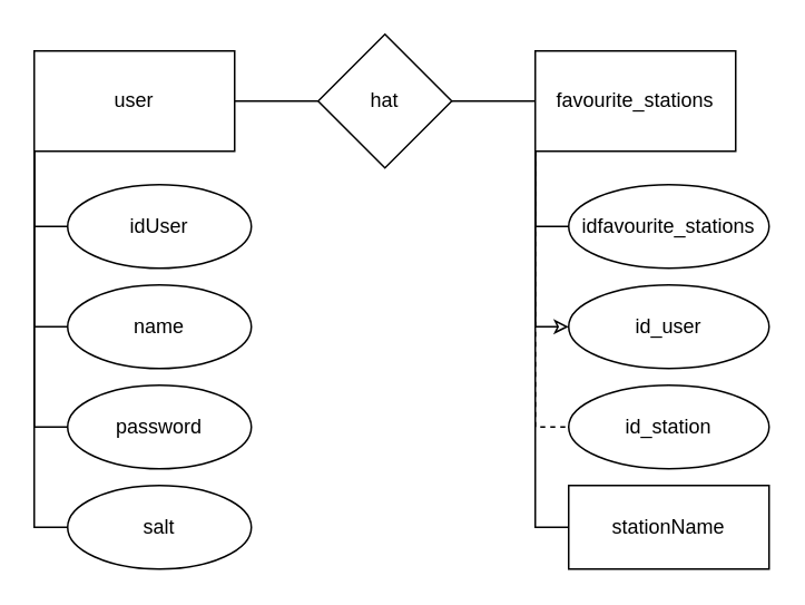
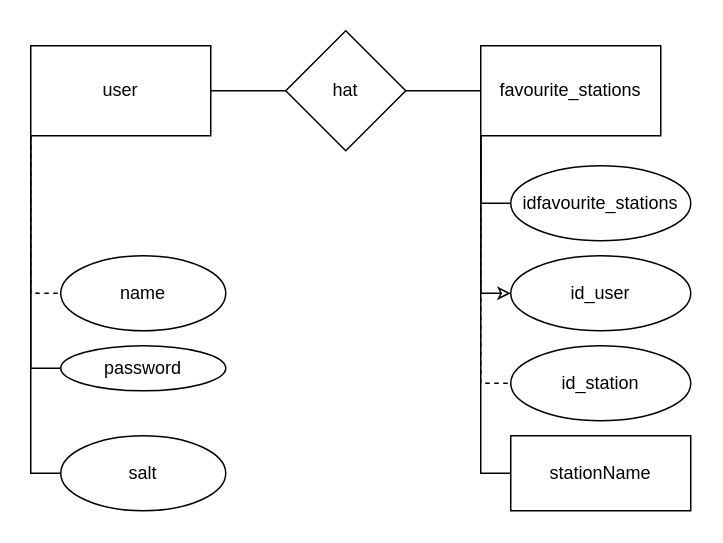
  <mxCell id="0" />
  <mxCell id="1" parent="0" />
  <mxCell id="2" style="edgeStyle=orthogonalEdgeStyle;rounded=0;orthogonalLoop=1;jettySize=auto;html=1;exitX=1;exitY=0.5;exitDx=0;exitDy=0;entryX=0;entryY=0.5;entryDx=0;entryDy=0;endArrow=none;endFill=0;" edge="1" parent="1" source="7" target="9"><mxGeometry relative="1" as="geometry" /></mxCell>
- <mxCell id="3" style="edgeStyle=orthogonalEdgeStyle;rounded=0;orthogonalLoop=1;jettySize=auto;html=1;exitX=0;exitY=1;exitDx=0;exitDy=0;entryX=0;entryY=0.5;entryDx=0;entryDy=0;strokeColor=default;endArrow=none;endFill=0;" edge="1" parent="1" source="7" target="18"><mxGeometry relative="1" as="geometry" /></mxCell>
- <mxCell id="4" style="edgeStyle=orthogonalEdgeStyle;rounded=0;orthogonalLoop=1;jettySize=auto;html=1;exitX=0;exitY=1;exitDx=0;exitDy=0;entryX=0;entryY=0.5;entryDx=0;entryDy=0;strokeColor=default;endArrow=none;endFill=0;" edge="1" parent="1" source="7" target="19"><mxGeometry relative="1" as="geometry" /></mxCell>
+ <mxCell id="4" style="edgeStyle=orthogonalEdgeStyle;rounded=0;orthogonalLoop=1;jettySize=auto;html=1;exitX=0;exitY=1;exitDx=0;exitDy=0;entryX=0;entryY=0.5;entryDx=0;entryDy=0;strokeColor=default;endArrow=none;endFill=0;dashed=1;" edge="1" parent="1" source="7" target="19"><mxGeometry relative="1" as="geometry" /></mxCell>
  <mxCell id="5" style="edgeStyle=orthogonalEdgeStyle;rounded=0;orthogonalLoop=1;jettySize=auto;html=1;exitX=0;exitY=1;exitDx=0;exitDy=0;entryX=0;entryY=0.5;entryDx=0;entryDy=0;strokeColor=default;endArrow=none;endFill=0;" edge="1" parent="1" source="7" target="20"><mxGeometry relative="1" as="geometry" /></mxCell>
  <mxCell id="6" style="edgeStyle=orthogonalEdgeStyle;rounded=0;orthogonalLoop=1;jettySize=auto;html=1;exitX=0;exitY=1;exitDx=0;exitDy=0;entryX=0;entryY=0.5;entryDx=0;entryDy=0;strokeColor=default;endArrow=none;endFill=0;" edge="1" parent="1" source="7" target="21"><mxGeometry relative="1" as="geometry" /></mxCell>
  <mxCell id="7" value="user" style="rounded=0;whiteSpace=wrap;html=1;" vertex="1" parent="1"><mxGeometry x="20" y="30" width="120" height="60" as="geometry" /></mxCell>
  <mxCell id="8" style="edgeStyle=orthogonalEdgeStyle;rounded=0;orthogonalLoop=1;jettySize=auto;html=1;exitX=1;exitY=0.5;exitDx=0;exitDy=0;entryX=0;entryY=0.5;entryDx=0;entryDy=0;strokeColor=default;endArrow=none;endFill=0;" edge="1" parent="1" source="9" target="14"><mxGeometry relative="1" as="geometry" /></mxCell>
  <mxCell id="9" value="hat" style="rhombus;whiteSpace=wrap;html=1;" vertex="1" parent="1"><mxGeometry x="190" y="20" width="80" height="80" as="geometry" /></mxCell>
  <mxCell id="10" style="edgeStyle=orthogonalEdgeStyle;rounded=0;orthogonalLoop=1;jettySize=auto;html=1;exitX=0;exitY=1;exitDx=0;exitDy=0;entryX=0;entryY=0.5;entryDx=0;entryDy=0;strokeColor=default;endArrow=none;endFill=0;" edge="1" parent="1" source="14" target="15"><mxGeometry relative="1" as="geometry" /></mxCell>
  <mxCell id="11" style="edgeStyle=orthogonalEdgeStyle;rounded=0;orthogonalLoop=1;jettySize=auto;html=1;exitX=0;exitY=1;exitDx=0;exitDy=0;entryX=0;entryY=0.5;entryDx=0;entryDy=0;strokeColor=default;endArrow=classic;endFill=0;" edge="1" parent="1" source="14" target="16"><mxGeometry relative="1" as="geometry" /></mxCell>
  <mxCell id="12" style="edgeStyle=orthogonalEdgeStyle;rounded=0;orthogonalLoop=1;jettySize=auto;html=1;exitX=0;exitY=1;exitDx=0;exitDy=0;entryX=0;entryY=0.5;entryDx=0;entryDy=0;strokeColor=default;endArrow=none;endFill=0;dashed=1;" edge="1" parent="1" source="14" target="17"><mxGeometry relative="1" as="geometry" /></mxCell>
  <mxCell id="13" style="edgeStyle=orthogonalEdgeStyle;rounded=0;orthogonalLoop=1;jettySize=auto;html=1;exitX=0;exitY=1;exitDx=0;exitDy=0;entryX=0;entryY=0.5;entryDx=0;entryDy=0;strokeColor=default;endArrow=none;endFill=0;" edge="1" parent="1" source="14" target="22"><mxGeometry relative="1" as="geometry" /></mxCell>
  <mxCell id="14" value="favourite_stations" style="rounded=0;whiteSpace=wrap;html=1;" vertex="1" parent="1"><mxGeometry x="320" y="30" width="120" height="60" as="geometry" /></mxCell>
  <mxCell id="15" value="idfavourite_stations" style="ellipse;whiteSpace=wrap;html=1;" vertex="1" parent="1"><mxGeometry x="340" y="110" width="120" height="50" as="geometry" /></mxCell>
  <mxCell id="16" value="id_user" style="ellipse;whiteSpace=wrap;html=1;" vertex="1" parent="1"><mxGeometry x="340" y="170" width="120" height="50" as="geometry" /></mxCell>
  <mxCell id="17" value="id_station" style="ellipse;whiteSpace=wrap;html=1;" vertex="1" parent="1"><mxGeometry x="340" y="230" width="120" height="50" as="geometry" /></mxCell>
- <mxCell id="18" value="idUser" style="ellipse;whiteSpace=wrap;html=1;" vertex="1" parent="1"><mxGeometry x="40" y="110" width="110" height="50" as="geometry" /></mxCell>
  <mxCell id="19" value="name" style="ellipse;whiteSpace=wrap;html=1;" vertex="1" parent="1"><mxGeometry x="40" y="170" width="110" height="50" as="geometry" /></mxCell>
- <mxCell id="20" value="password" style="ellipse;whiteSpace=wrap;html=1;" vertex="1" parent="1"><mxGeometry x="40" y="230" width="110" height="50" as="geometry" /></mxCell>
+ <mxCell id="20" value="password" style="ellipse;whiteSpace=wrap;html=1;" vertex="1" parent="1"><mxGeometry x="40" y="230" width="110" height="30" as="geometry" /></mxCell>
  <mxCell id="21" value="salt" style="ellipse;whiteSpace=wrap;html=1;" vertex="1" parent="1"><mxGeometry x="40" y="290" width="110" height="50" as="geometry" /></mxCell>
  <mxCell id="22" value="stationName" style="whiteSpace=wrap;html=1;rounded=0;" vertex="1" parent="1"><mxGeometry x="340" y="290" width="120" height="50" as="geometry" /></mxCell>
